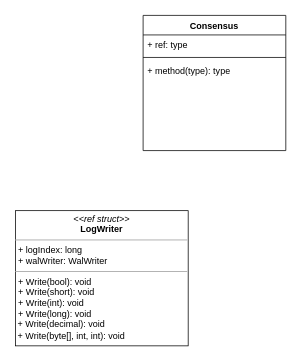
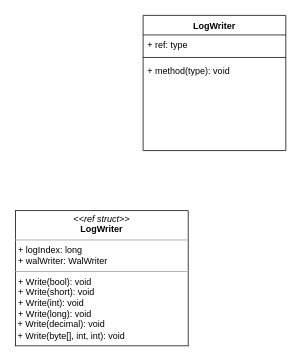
  <mxCell id="0" />
  <mxCell id="1" parent="0" />
- <mxCell id="2" value="Consensus" style="swimlane;fontStyle=1;align=center;verticalAlign=top;childLayout=stackLayout;horizontal=1;startSize=26;horizontalStack=0;resizeParent=1;resizeParentMax=0;resizeLast=0;collapsible=1;marginBottom=0;whiteSpace=wrap;html=1;" vertex="1" parent="1"><mxGeometry x="190" y="20" width="190" height="180" as="geometry" /></mxCell>
+ <mxCell id="2" value="LogWriter" style="swimlane;fontStyle=1;align=center;verticalAlign=top;childLayout=stackLayout;horizontal=1;startSize=26;horizontalStack=0;resizeParent=1;resizeParentMax=0;resizeLast=0;collapsible=1;marginBottom=0;whiteSpace=wrap;html=1;" vertex="1" parent="1"><mxGeometry x="190" y="20" width="190" height="180" as="geometry" /></mxCell>
  <mxCell id="3" value="+ ref: type" style="text;strokeColor=none;fillColor=none;align=left;verticalAlign=top;spacingLeft=4;spacingRight=4;overflow=hidden;rotatable=0;points=[[0,0.5],[1,0.5]];portConstraint=eastwest;whiteSpace=wrap;html=1;" vertex="1" parent="2"><mxGeometry y="26" width="190" height="26" as="geometry" /></mxCell>
  <mxCell id="4" value="" style="line;strokeWidth=1;fillColor=none;align=left;verticalAlign=middle;spacingTop=-1;spacingLeft=3;spacingRight=3;rotatable=0;labelPosition=right;points=[];portConstraint=eastwest;strokeColor=inherit;" vertex="1" parent="2"><mxGeometry y="52" width="190" height="8" as="geometry" /></mxCell>
- <mxCell id="5" value="+ method(type): type" style="text;strokeColor=none;fillColor=none;align=left;verticalAlign=top;spacingLeft=4;spacingRight=4;overflow=hidden;rotatable=0;points=[[0,0.5],[1,0.5]];portConstraint=eastwest;whiteSpace=wrap;html=1;" vertex="1" parent="2"><mxGeometry y="60" width="190" height="120" as="geometry" /></mxCell>
+ <mxCell id="5" value="+ method(type): void" style="text;strokeColor=none;fillColor=none;align=left;verticalAlign=top;spacingLeft=4;spacingRight=4;overflow=hidden;rotatable=0;points=[[0,0.5],[1,0.5]];portConstraint=eastwest;whiteSpace=wrap;html=1;" vertex="1" parent="2"><mxGeometry y="60" width="190" height="120" as="geometry" /></mxCell>
  <mxCell id="6" value="&lt;p style=&quot;margin:0px;margin-top:4px;text-align:center;&quot;&gt;&lt;i&gt;&amp;lt;&amp;lt;ref struct&amp;gt;&amp;gt;&lt;/i&gt;&lt;br&gt;&lt;b&gt;LogWriter&lt;/b&gt;&lt;/p&gt;&lt;hr size=&quot;1&quot;&gt;&lt;p style=&quot;margin:0px;margin-left:4px;&quot;&gt;+ logIndex: long&lt;br&gt;+ walWriter: WalWriter&lt;/p&gt;&lt;hr size=&quot;1&quot;&gt;&lt;p style=&quot;margin:0px;margin-left:4px;&quot;&gt;+ Write(bool): void&lt;/p&gt;&lt;p style=&quot;margin:0px;margin-left:4px;&quot;&gt;&lt;span style=&quot;background-color: initial;&quot;&gt;+ Write(short): void&lt;/span&gt;&lt;br&gt;&lt;/p&gt;&lt;p style=&quot;margin:0px;margin-left:4px;&quot;&gt;+ Write(int): void&lt;/p&gt;&lt;p style=&quot;margin:0px;margin-left:4px;&quot;&gt;&lt;span style=&quot;background-color: initial;&quot;&gt;+ Write(long): void&lt;/span&gt;&lt;br&gt;&lt;/p&gt;&amp;nbsp;+ Write(decimal): void&lt;br&gt;&amp;nbsp;+ Write(byte[], int, int): void" style="verticalAlign=top;align=left;overflow=fill;fontSize=12;fontFamily=Helvetica;html=1;whiteSpace=wrap;" vertex="1" parent="1"><mxGeometry x="20" y="280" width="230" height="180" as="geometry" /></mxCell>
